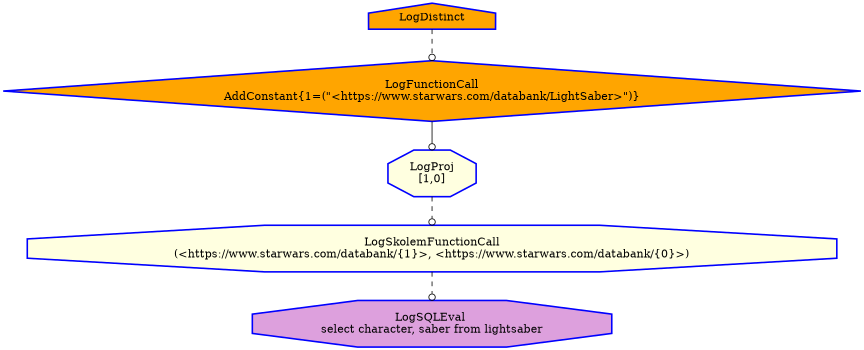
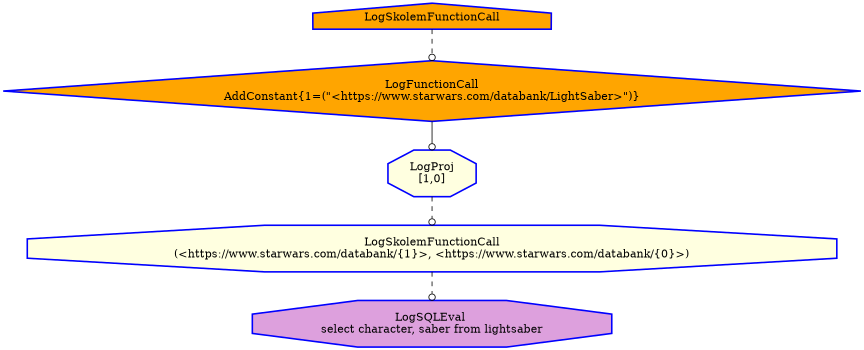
  digraph {
    node [color=blue fontcolor=black shape=octagon style="bold,filled" fillcolor=orange]
    edge [style=dashed arrowhead=odot]
-   n1 [label=LogDistinct shape=house]
+   n1 [label=LogSkolemFunctionCall shape=house]
    n2 [label="LogFunctionCall\nAddConstant{1=(\"<https://www.starwars.com/databank/LightSaber>\")}" shape=diamond]
    n3 [label="LogProj\n[1,0]" fillcolor=lightyellow]
    n4 [label="LogSkolemFunctionCall\n(<https://www.starwars.com/databank/{1}>, <https://www.starwars.com/databank/{0}>)" fillcolor=lightyellow]
    n5 [label="LogSQLEval \nselect character, saber from lightsaber" fillcolor=plum]
    n1 -> n2
    n2 -> n3 [style=solid]
    n3 -> n4
    n4 -> n5
  }
